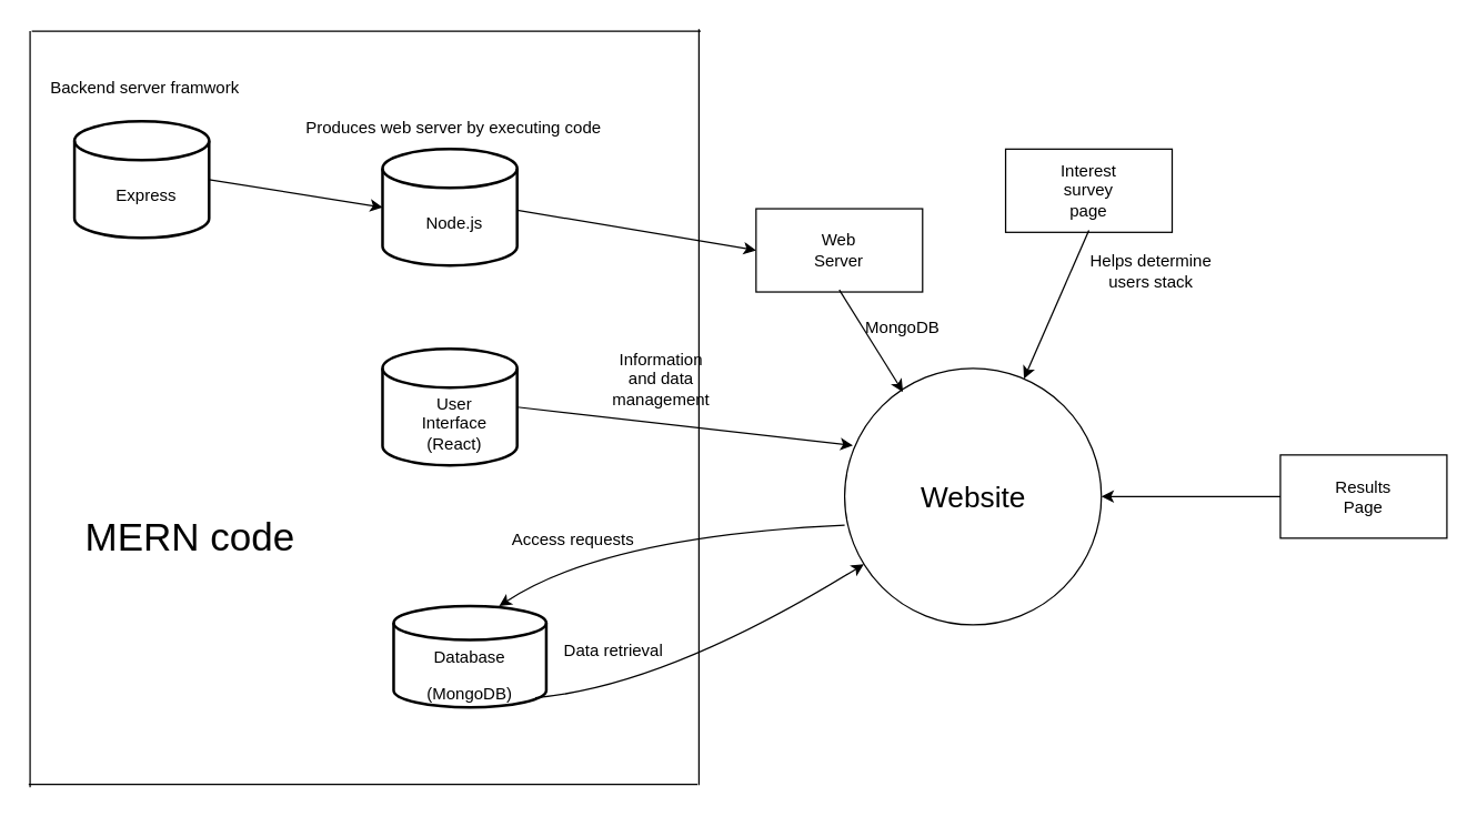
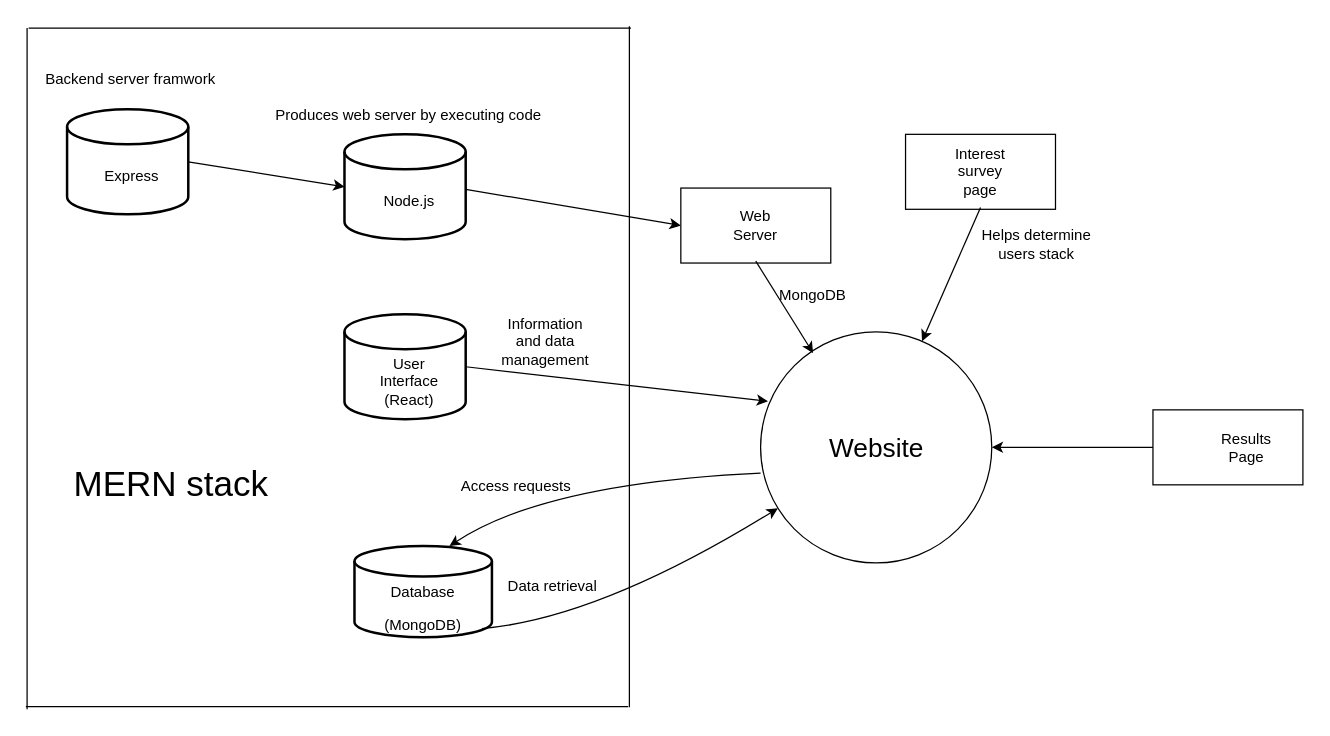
  <mxCell id="0" />
  <mxCell id="1" parent="0" />
  <mxCell id="2" value="" style="ellipse;whiteSpace=wrap;html=1;aspect=fixed;" parent="1" vertex="1"><mxGeometry x="608" y="265" width="185" height="185" as="geometry" /></mxCell>
  <mxCell id="3" value="&lt;font style=&quot;font-size: 21px&quot;&gt;Website&lt;/font&gt;" style="text;html=1;strokeColor=none;fillColor=none;align=center;verticalAlign=middle;whiteSpace=wrap;rounded=0;" parent="1" vertex="1"><mxGeometry x="670.5" y="342.5" width="60" height="30" as="geometry" /></mxCell>
  <mxCell id="4" value="" style="strokeWidth=2;html=1;shape=mxgraph.flowchart.database;whiteSpace=wrap;fontSize=21;" parent="1" vertex="1"><mxGeometry x="283" y="436.5" width="110" height="73" as="geometry" /></mxCell>
  <mxCell id="5" value="&lt;font style=&quot;font-size: 12px ; line-height: 0.7&quot;&gt;Database (MongoDB)&lt;/font&gt;" style="text;html=1;strokeColor=none;fillColor=none;align=center;verticalAlign=middle;whiteSpace=wrap;rounded=0;fontSize=21;" parent="1" vertex="1"><mxGeometry x="283" y="457.5" width="110" height="50" as="geometry" /></mxCell>
  <mxCell id="6" value="" style="curved=1;endArrow=classic;html=1;rounded=0;fontSize=12;exitX=0;exitY=0.611;exitDx=0;exitDy=0;exitPerimeter=0;entryX=0.691;entryY=0;entryDx=0;entryDy=0;entryPerimeter=0;" parent="1" source="2" target="4" edge="1"><mxGeometry width="50" height="50" relative="1" as="geometry"><mxPoint x="529.85" y="377.96" as="sourcePoint" /><mxPoint x="444" y="354" as="targetPoint" /><Array as="points"><mxPoint x="436" y="386" /></Array></mxGeometry></mxCell>
  <mxCell id="7" value="" style="group;rotation=180;" parent="1" vertex="1" connectable="0"><mxGeometry x="300" y="382.5" width="189.17" height="111.96" as="geometry" /></mxCell>
  <mxCell id="8" value="" style="group;rotation=-180;" parent="7" vertex="1" connectable="0"><mxGeometry width="189.17" height="111.96" as="geometry" /></mxCell>
  <mxCell id="9" value="" style="curved=1;endArrow=classic;html=1;rounded=0;fontSize=12;exitX=0.01;exitY=0.616;exitDx=0;exitDy=0;exitPerimeter=0;" parent="8" edge="1" target="2"><mxGeometry width="50" height="50" relative="1" as="geometry"><mxPoint x="85" y="120" as="sourcePoint" /><mxPoint x="216" y="56" as="targetPoint" /><Array as="points"><mxPoint x="179" y="112" /></Array></mxGeometry></mxCell>
  <mxCell id="10" value="&lt;div style=&quot;text-align: center&quot;&gt;&lt;span&gt;&lt;font face=&quot;helvetica&quot;&gt;Data retrieval&amp;nbsp;&lt;/font&gt;&lt;/span&gt;&lt;/div&gt;" style="text;whiteSpace=wrap;html=1;fontSize=12;" parent="8" vertex="1"><mxGeometry x="104" y="72.0" width="85.17" height="28" as="geometry" /></mxCell>
  <mxCell id="11" value="Access requests" style="text;html=1;strokeColor=none;fillColor=none;align=center;verticalAlign=middle;whiteSpace=wrap;rounded=0;fontSize=12;" parent="8" vertex="1"><mxGeometry x="51" y="-8.5" width="123" height="30" as="geometry" /></mxCell>
  <mxCell id="12" value="" style="rounded=0;whiteSpace=wrap;html=1;fontSize=12;" parent="1" vertex="1"><mxGeometry x="724" y="107" width="120" height="60" as="geometry" /></mxCell>
  <mxCell id="13" value="Interest survey page" style="text;html=1;strokeColor=none;fillColor=none;align=center;verticalAlign=middle;whiteSpace=wrap;rounded=0;fontSize=12;" parent="1" vertex="1"><mxGeometry x="754" y="108.5" width="60" height="57" as="geometry" /></mxCell>
  <mxCell id="14" value="" style="endArrow=classic;html=1;rounded=0;fontSize=12;exitX=0.5;exitY=1;exitDx=0;exitDy=0;" parent="1" source="13" target="2" edge="1"><mxGeometry width="50" height="50" relative="1" as="geometry"><mxPoint x="782" y="422" as="sourcePoint" /><mxPoint x="832" y="372" as="targetPoint" /></mxGeometry></mxCell>
  <mxCell id="15" value="" style="strokeWidth=2;html=1;shape=mxgraph.flowchart.database;whiteSpace=wrap;fontSize=12;" parent="1" vertex="1"><mxGeometry x="275" y="251" width="97" height="84" as="geometry" /></mxCell>
  <mxCell id="16" value="User Interface (React)" style="text;html=1;strokeColor=none;fillColor=none;align=center;verticalAlign=middle;whiteSpace=wrap;rounded=0;fontSize=12;" parent="1" vertex="1"><mxGeometry x="288.5" y="271" width="75.5" height="68" as="geometry" /></mxCell>
  <mxCell id="17" value="" style="endArrow=classic;html=1;rounded=0;fontSize=12;exitX=1;exitY=0.5;exitDx=0;exitDy=0;exitPerimeter=0;entryX=0.032;entryY=0.301;entryDx=0;entryDy=0;entryPerimeter=0;" parent="1" source="15" target="2" edge="1"><mxGeometry width="50" height="50" relative="1" as="geometry"><mxPoint x="782" y="400" as="sourcePoint" /><mxPoint x="832" y="350" as="targetPoint" /></mxGeometry></mxCell>
  <mxCell id="18" value="" style="rounded=0;whiteSpace=wrap;html=1;fontSize=12;" parent="1" vertex="1"><mxGeometry x="922" y="327.5" width="120" height="60" as="geometry" /></mxCell>
- <mxCell id="19" value="Results Page" style="text;html=1;strokeColor=none;fillColor=none;align=center;verticalAlign=middle;whiteSpace=wrap;rounded=0;fontSize=12;" parent="1" vertex="1"><mxGeometry x="952" y="342.5" width="60" height="30" as="geometry" /></mxCell>
+ <mxCell id="19" value="Results Page" style="text;html=1;strokeColor=none;fillColor=none;align=center;verticalAlign=middle;whiteSpace=wrap;rounded=0;fontSize=12;" parent="1" vertex="1"><mxGeometry x="967" y="342.5" width="60" height="30" as="geometry" /></mxCell>
  <mxCell id="20" value="" style="endArrow=classic;html=1;rounded=0;fontSize=12;exitX=0;exitY=0.5;exitDx=0;exitDy=0;entryX=1;entryY=0.5;entryDx=0;entryDy=0;" parent="1" source="18" target="2" edge="1"><mxGeometry width="50" height="50" relative="1" as="geometry"><mxPoint x="793" y="249.25" as="sourcePoint" /><mxPoint x="793" y="354.75" as="targetPoint" /></mxGeometry></mxCell>
  <mxCell id="21" value="" style="strokeWidth=2;html=1;shape=mxgraph.flowchart.database;whiteSpace=wrap;fontSize=12;" vertex="1" parent="1"><mxGeometry x="53" y="87" width="97" height="84" as="geometry" /></mxCell>
  <mxCell id="22" value="Express" style="text;html=1;strokeColor=none;fillColor=none;align=center;verticalAlign=middle;whiteSpace=wrap;rounded=0;fontSize=12;" vertex="1" parent="1"><mxGeometry x="66.5" y="107" width="75.5" height="68" as="geometry" /></mxCell>
  <mxCell id="23" value="" style="strokeWidth=2;html=1;shape=mxgraph.flowchart.database;whiteSpace=wrap;fontSize=12;" vertex="1" parent="1"><mxGeometry x="275" y="107" width="97" height="84" as="geometry" /></mxCell>
  <mxCell id="24" value="Node.js" style="text;html=1;strokeColor=none;fillColor=none;align=center;verticalAlign=middle;whiteSpace=wrap;rounded=0;fontSize=12;" vertex="1" parent="1"><mxGeometry x="288.5" y="127" width="75.5" height="68" as="geometry" /></mxCell>
  <mxCell id="25" value="Backend server framwork" style="text;html=1;strokeColor=none;fillColor=none;align=center;verticalAlign=middle;whiteSpace=wrap;rounded=0;" vertex="1" parent="1"><mxGeometry x="22.25" y="48" width="164" height="30" as="geometry" /></mxCell>
  <mxCell id="26" value="" style="endArrow=classic;html=1;rounded=0;exitX=1;exitY=0.5;exitDx=0;exitDy=0;exitPerimeter=0;entryX=0;entryY=0.5;entryDx=0;entryDy=0;entryPerimeter=0;" edge="1" parent="1" source="21" target="23"><mxGeometry width="50" height="50" relative="1" as="geometry"><mxPoint x="160" y="195" as="sourcePoint" /><mxPoint x="210" y="145" as="targetPoint" /></mxGeometry></mxCell>
  <mxCell id="27" value="" style="endArrow=classic;html=1;rounded=0;exitX=1;exitY=0.5;exitDx=0;exitDy=0;exitPerimeter=0;entryX=0;entryY=0.5;entryDx=0;entryDy=0;" edge="1" parent="1" target="28"><mxGeometry width="50" height="50" relative="1" as="geometry"><mxPoint x="372" y="151" as="sourcePoint" /><mxPoint x="530" y="204" as="targetPoint" /></mxGeometry></mxCell>
  <mxCell id="28" value="" style="rounded=0;whiteSpace=wrap;html=1;fontSize=12;" vertex="1" parent="1"><mxGeometry x="544.17" y="150" width="120" height="60" as="geometry" /></mxCell>
  <mxCell id="29" value="Web Server" style="text;html=1;strokeColor=none;fillColor=none;align=center;verticalAlign=middle;whiteSpace=wrap;rounded=0;fontSize=12;" vertex="1" parent="1"><mxGeometry x="574.17" y="151.5" width="60" height="57" as="geometry" /></mxCell>
  <mxCell id="30" value="" style="endArrow=classic;html=1;rounded=0;exitX=0.5;exitY=1;exitDx=0;exitDy=0;entryX=0.227;entryY=0.092;entryDx=0;entryDy=0;entryPerimeter=0;" edge="1" parent="1" source="29" target="2"><mxGeometry width="50" height="50" relative="1" as="geometry"><mxPoint x="693" y="439" as="sourcePoint" /><mxPoint x="743" y="389" as="targetPoint" /></mxGeometry></mxCell>
  <mxCell id="31" value="" style="endArrow=none;html=1;rounded=0;" edge="1" parent="1"><mxGeometry width="50" height="50" relative="1" as="geometry"><mxPoint x="21" y="567" as="sourcePoint" /><mxPoint x="21" y="22" as="targetPoint" /></mxGeometry></mxCell>
  <mxCell id="32" value="" style="endArrow=none;html=1;rounded=0;" edge="1" parent="1"><mxGeometry width="50" height="50" relative="1" as="geometry"><mxPoint x="20" y="565" as="sourcePoint" /><mxPoint x="502" y="565" as="targetPoint" /></mxGeometry></mxCell>
  <mxCell id="33" value="" style="endArrow=none;html=1;rounded=0;" edge="1" parent="1"><mxGeometry width="50" height="50" relative="1" as="geometry"><mxPoint x="503" y="565.5" as="sourcePoint" /><mxPoint x="503" y="20.5" as="targetPoint" /></mxGeometry></mxCell>
  <mxCell id="34" value="" style="endArrow=none;html=1;rounded=0;" edge="1" parent="1"><mxGeometry width="50" height="50" relative="1" as="geometry"><mxPoint x="22.25" y="22" as="sourcePoint" /><mxPoint x="504.25" y="22" as="targetPoint" /></mxGeometry></mxCell>
- <mxCell id="35" value="&lt;font style=&quot;font-size: 28px&quot;&gt;MERN code&lt;/font&gt;" style="text;html=1;strokeColor=none;fillColor=none;align=center;verticalAlign=middle;whiteSpace=wrap;rounded=0;" vertex="1" parent="1"><mxGeometry x="56" y="371.5" width="161" height="30" as="geometry" /></mxCell>
+ <mxCell id="35" value="&lt;font style=&quot;font-size: 28px&quot;&gt;MERN stack&lt;/font&gt;" style="text;html=1;strokeColor=none;fillColor=none;align=center;verticalAlign=middle;whiteSpace=wrap;rounded=0;" vertex="1" parent="1"><mxGeometry x="56" y="371.5" width="161" height="30" as="geometry" /></mxCell>
  <mxCell id="36" value="&lt;font style=&quot;font-size: 12px&quot;&gt;Produces web server by executing code&lt;/font&gt;" style="text;html=1;strokeColor=none;fillColor=none;align=center;verticalAlign=middle;whiteSpace=wrap;rounded=0;fontSize=28;" vertex="1" parent="1"><mxGeometry x="190" y="53" width="272.5" height="66" as="geometry" /></mxCell>
  <mxCell id="37" value="Helps determine users stack" style="text;html=1;strokeColor=none;fillColor=none;align=center;verticalAlign=middle;whiteSpace=wrap;rounded=0;fontSize=12;" vertex="1" parent="1"><mxGeometry x="784" y="180" width="90" height="30" as="geometry" /></mxCell>
- <mxCell id="38" value="Information and data management" style="text;html=1;strokeColor=none;fillColor=none;align=center;verticalAlign=middle;whiteSpace=wrap;rounded=0;fontSize=12;" vertex="1" parent="1"><mxGeometry x="436" y="251" width="79.5" height="44" as="geometry" /></mxCell>
+ <mxCell id="38" value="Information and data management" style="text;html=1;strokeColor=none;fillColor=none;align=center;verticalAlign=middle;whiteSpace=wrap;rounded=0;fontSize=12;" vertex="1" parent="1"><mxGeometry x="396" y="251" width="79.5" height="44" as="geometry" /></mxCell>
  <mxCell id="39" value="MongoDB" style="text;html=1;strokeColor=none;fillColor=none;align=center;verticalAlign=middle;whiteSpace=wrap;rounded=0;fontSize=12;" vertex="1" parent="1"><mxGeometry x="620" y="221" width="60" height="30" as="geometry" /></mxCell>
